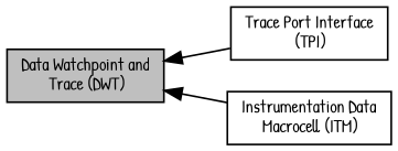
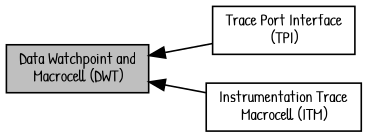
  digraph {
    fontname="Patrick Hand"
    rankdir=LR
    node [color=black fillcolor=white fontname="Patrick Hand" fontsize=10 shape=box style=filled]
    edge [dir=back fontname="Patrick Hand" fontsize=10 labelfontname=Helvetica labelfontsize=10 shape=plaintext style=solid]
-   n1 [fillcolor=grey75 fontcolor=black height=0.2 label="Data Watchpoint and\l Trace (DWT)" width=0.4]
+   n1 [fillcolor=grey75 fontcolor=black height=0.2 label="Data Watchpoint and\l Macrocell (DWT)" width=0.4]
    n2 [height=0.2 label="Trace Port Interface\l (TPI)" width=0.4]
-   n3 [height=0.2 label="Instrumentation Data\l Macrocell (ITM)" width=0.4]
+   n3 [height=0.2 label="Instrumentation Trace\l Macrocell (ITM)" width=0.4]
    n1 -> n2
    n1 -> n3
  }
